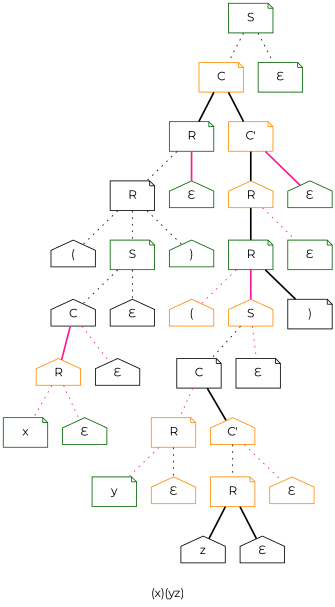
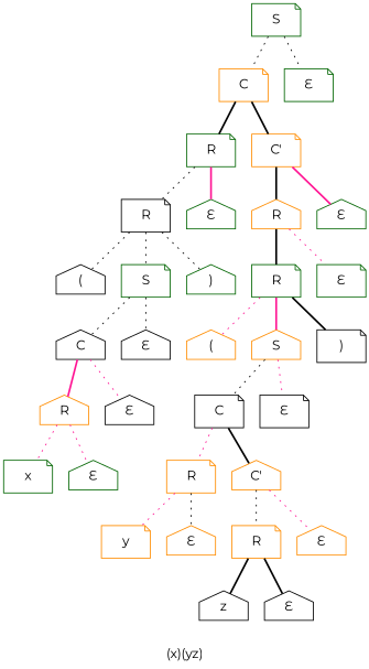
  graph {
    label="(x)(yz)"
    fontname=Montserrat
    node [color=darkgreen shape=house fontname=Montserrat]
    edge [color=black style=dotted fontname=Montserrat]
    n1 [label=S shape=note]
    n2 [label=C color=darkorange shape=note]
    n3 [label="Ɛ" shape=note]
    n4 [label=R shape=note]
    n5 [label="C'" color=darkorange shape=note]
    n6 [label=R color=black shape=note]
    n7 [label="Ɛ"]
    n8 [label="(" color=black]
    n9 [label=S shape=note]
    n10 [label=")"]
    n11 [label=C color=black]
    n12 [label="Ɛ" color=black]
    n13 [label=R color=darkorange]
    n14 [label="Ɛ" color=black]
    n15 [label=x shape=note]
    n16 [label="Ɛ"]
    n17 [label=R color=darkorange]
    n18 [label="Ɛ"]
    n19 [label=R shape=note]
    n20 [label="Ɛ" shape=note]
    n21 [label="(" color=darkorange]
    n22 [label=S color=darkorange]
    n23 [label=")" color=black shape=note]
    n24 [label=C color=black shape=note]
    n25 [label="Ɛ" color=black shape=note]
    n26 [label=R color=darkorange shape=note]
    n27 [label="C'" color=darkorange]
-   n28 [label=y shape=note]
+   n28 [label=y color=darkorange shape=note]
    n29 [label="Ɛ" color=darkorange]
    n30 [label=R color=darkorange shape=note]
    n31 [label="Ɛ" color=darkorange]
    n32 [label=z color=black]
    n33 [label="Ɛ" color=black]
    n1 -- n2
    n1 -- n3
    n2 -- n4 [style=bold]
    n2 -- n5 [style=bold]
    n4 -- n6
    n4 -- n7 [color=deeppink style=bold]
    n5 -- n17 [style=bold]
    n5 -- n18 [color=deeppink style=bold]
    n6 -- n8
    n6 -- n9
    n6 -- n10
    n9 -- n11
    n9 -- n12
    n11 -- n13 [color=deeppink style=bold]
    n11 -- n14 [color=deeppink]
    n13 -- n15 [color=deeppink]
    n13 -- n16 [color=deeppink]
    n17 -- n19 [style=bold]
    n17 -- n20 [color=deeppink]
    n19 -- n21 [color=deeppink]
    n19 -- n22 [color=deeppink style=bold]
    n19 -- n23 [style=bold]
    n22 -- n24
    n22 -- n25 [color=deeppink]
    n24 -- n26 [color=deeppink]
    n24 -- n27 [style=bold]
    n26 -- n28 [color=deeppink]
    n26 -- n29
    n27 -- n30
    n27 -- n31 [color=deeppink]
    n30 -- n32 [style=bold]
    n30 -- n33 [style=bold]
  }
